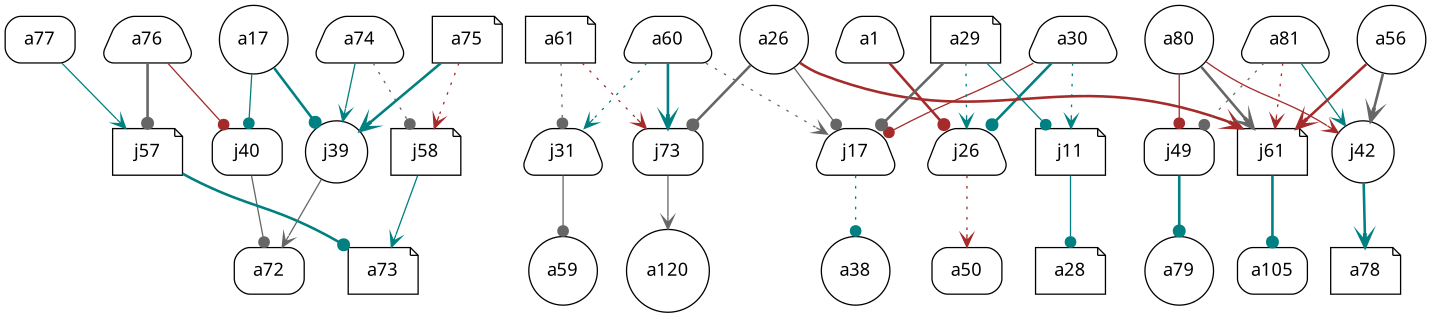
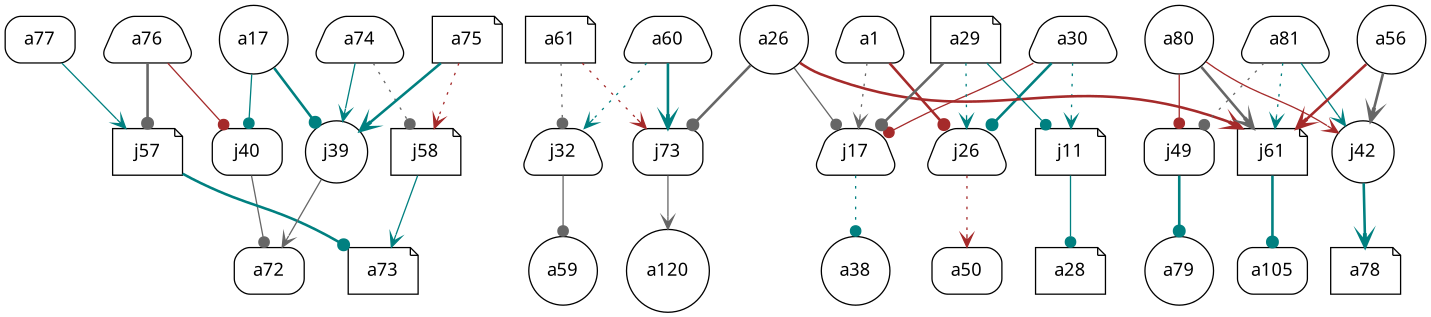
  digraph {
    fontname="Noto Sans"
    node [fontname="Noto Sans" shape=note style=rounded]
    edge [arrowhead=dot color=teal fontname="Noto Sans" style=solid]
    a76 [shape=trapezium]
    j40 [shape=box]
    j57
    a72 [shape=box]
    a73
    a77 [shape=box]
    j73 [shape=box]
    a61
-   j32 [shape=trapezium label=j31]
+   j32 [shape=trapezium]
    a120 [shape=circle]
    a59 [shape=circle]
    a74 [shape=trapezium]
    j58
    j39 [shape=circle]
    a75
    a60 [shape=trapezium]
    a30 [shape=trapezium]
    j17 [shape=trapezium]
    j11
    j26 [shape=trapezium]
    a38 [shape=circle]
    a28
    a50 [shape=box]
    a26 [shape=circle]
    j61
    a105 [shape=box]
    a17 [shape=circle]
    a80 [shape=circle]
    j49 [shape=box]
    j42 [shape=circle]
    a79 [shape=circle]
    a78
    a1 [shape=trapezium]
    a81 [shape=trapezium]
    a29
    a56 [shape=circle]
    a76 -> j40 [color=brown]
    a76 -> j57 [color=gray40 style=bold]
    j40 -> a72 [color=gray40]
    j57 -> a73 [style=bold]
    a77 -> j57 [arrowhead=vee]
    j73 -> a120 [arrowhead=vee color=gray40]
    a61 -> j73 [arrowhead=vee color=brown style=dotted]
    a61 -> j32 [color=gray40 style=dotted]
    j32 -> a59 [color=gray40]
    a74 -> j58 [color=gray40 style=dotted]
    a74 -> j39 [arrowhead=vee]
    j58 -> a73 [arrowhead=vee]
    j39 -> a72 [arrowhead=vee color=gray40]
    a75 -> j58 [arrowhead=vee color=brown style=dotted]
    a75 -> j39 [arrowhead=vee style=bold]
    a60 -> j73 [arrowhead=vee style=bold]
    a60 -> j32 [arrowhead=vee style=dotted]
    a30 -> j17 [color=brown]
    a30 -> j11 [arrowhead=vee style=dotted]
    a30 -> j26 [style=bold]
    j17 -> a38 [style=dotted]
    j11 -> a28
    j26 -> a50 [arrowhead=vee color=brown style=dotted]
    a26 -> j73 [color=gray40 style=bold]
    a26 -> j17 [color=gray40]
    a26 -> j61 [arrowhead=vee color=brown style=bold]
    j61 -> a105 [style=bold]
    a17 -> j40
    a17 -> j39 [style=bold]
    a80 -> j61 [arrowhead=vee color=gray40 style=bold]
    a80 -> j49 [color=brown]
    a80 -> j42 [arrowhead=vee color=brown]
    j49 -> a79 [style=bold]
    j42 -> a78 [arrowhead=vee style=bold]
-   a60 -> j17 [arrowhead=vee color=gray40 style=dotted]
+   a1 -> j17 [arrowhead=vee color=gray40 style=dotted]
    a1 -> j26 [color=brown style=bold]
-   a81 -> j61 [arrowhead=vee color=brown style=dotted]
+   a81 -> j61 [arrowhead=vee style=dotted]
    a81 -> j49 [color=gray40 style=dotted]
    a81 -> j42 [arrowhead=vee]
    a29 -> j17 [color=gray40 style=bold]
    a29 -> j11
    a29 -> j26 [arrowhead=vee style=dotted]
    a56 -> j61 [arrowhead=vee color=brown style=bold]
    a56 -> j42 [arrowhead=vee color=gray40 style=bold]
  }
